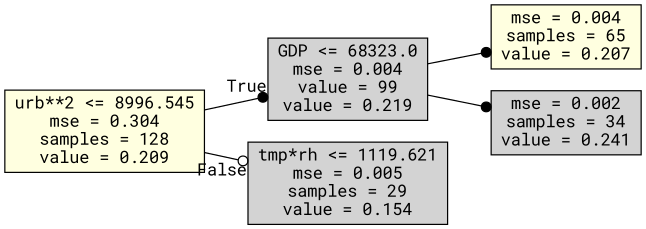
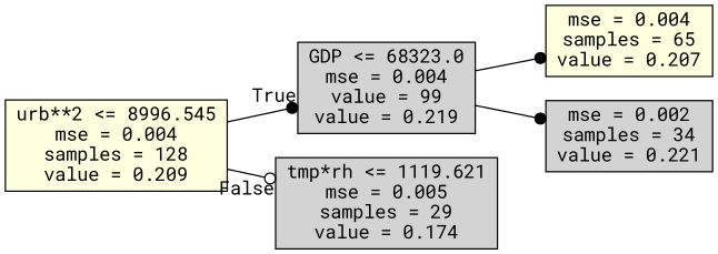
  digraph {
    fontname="Roboto Mono"
    rankdir=LR
    node [fillcolor=lightgrey fontname="Roboto Mono" shape=box style=filled]
    edge [arrowhead=dot fontname="Roboto Mono"]
-   n1 [fillcolor=lightyellow label="urb**2 <= 8996.545\nmse = 0.304\nsamples = 128\nvalue = 0.209"]
+   n1 [fillcolor=lightyellow label="urb**2 <= 8996.545\nmse = 0.004\nsamples = 128\nvalue = 0.209"]
    n2 [label="GDP <= 68323.0\nmse = 0.004\nvalue = 99\nvalue = 0.219"]
-   n3 [label="tmp*rh <= 1119.621\nmse = 0.005\nsamples = 29\nvalue = 0.154"]
+   n3 [label="tmp*rh <= 1119.621\nmse = 0.005\nsamples = 29\nvalue = 0.174"]
    n4 [fillcolor=lightyellow label="mse = 0.004\nsamples = 65\nvalue = 0.207"]
-   n5 [label="mse = 0.002\nsamples = 34\nvalue = 0.241"]
+   n5 [label="mse = 0.002\nsamples = 34\nvalue = 0.221"]
    n1 -> n2 [headlabel=True labelangle=45 labeldistance=2.5]
    n1 -> n3 [arrowhead=odot headlabel=False labelangle=-45 labeldistance=2.5]
    n2 -> n4
    n2 -> n5
  }
